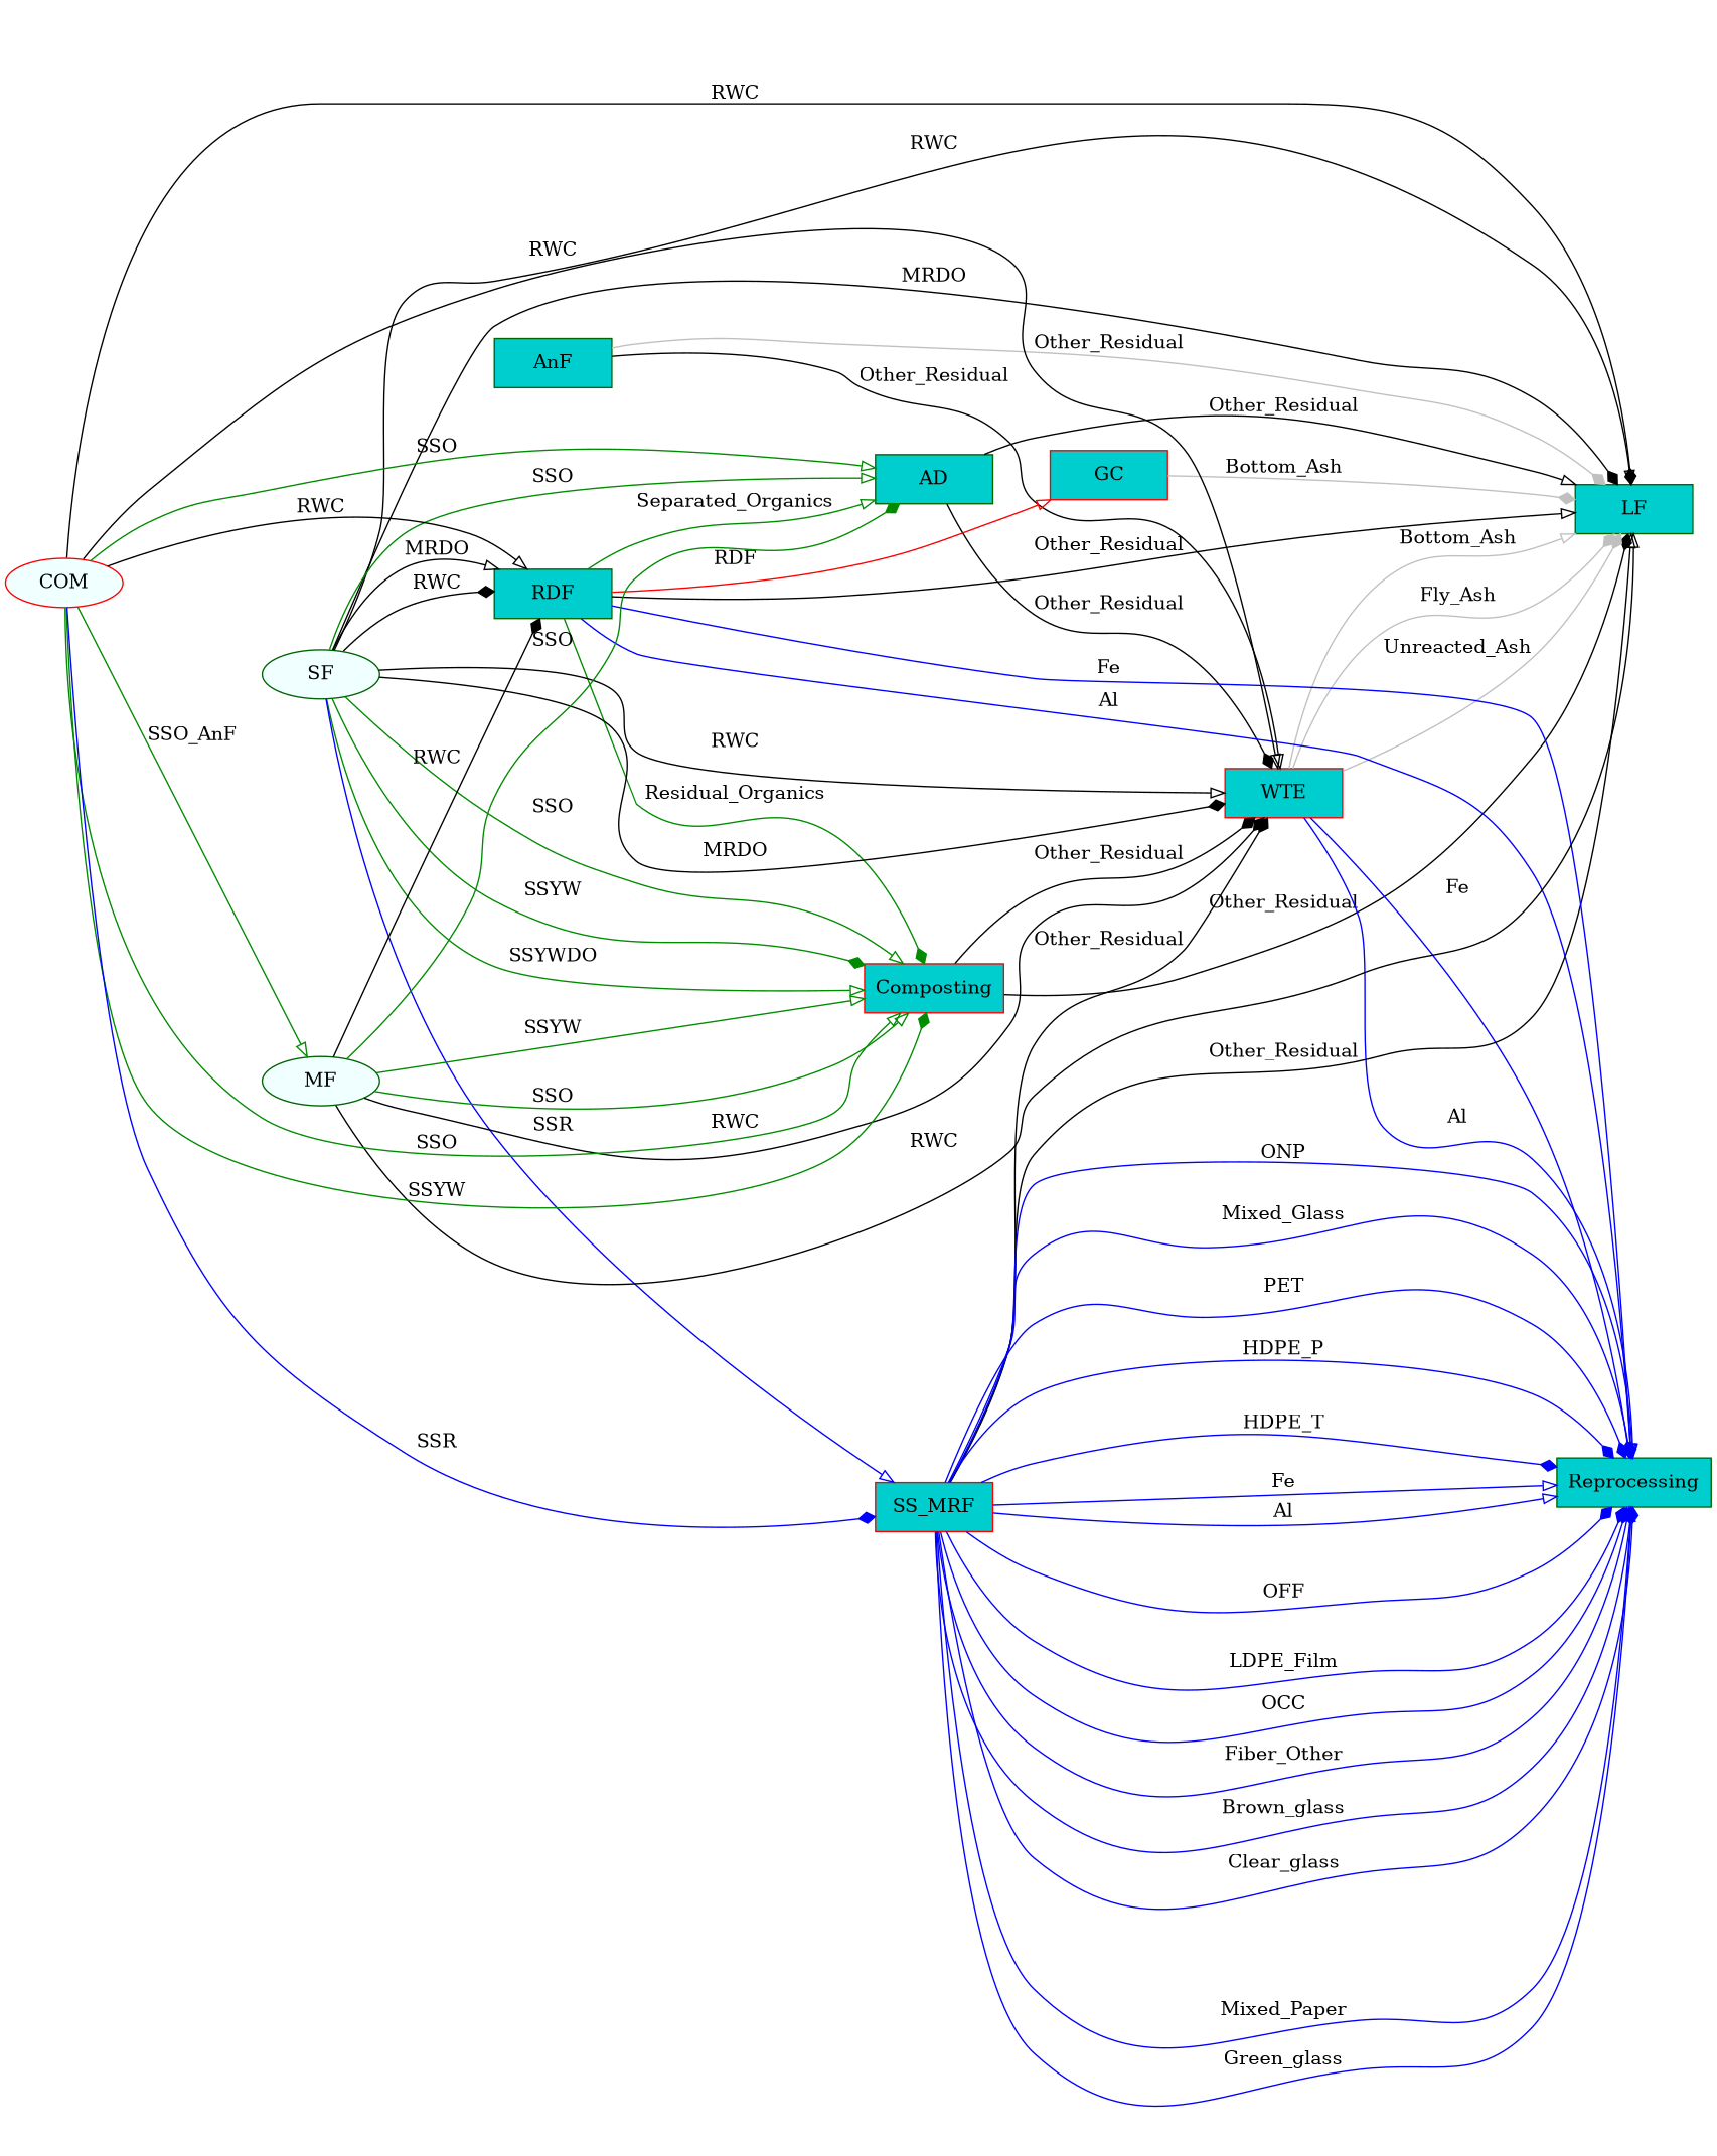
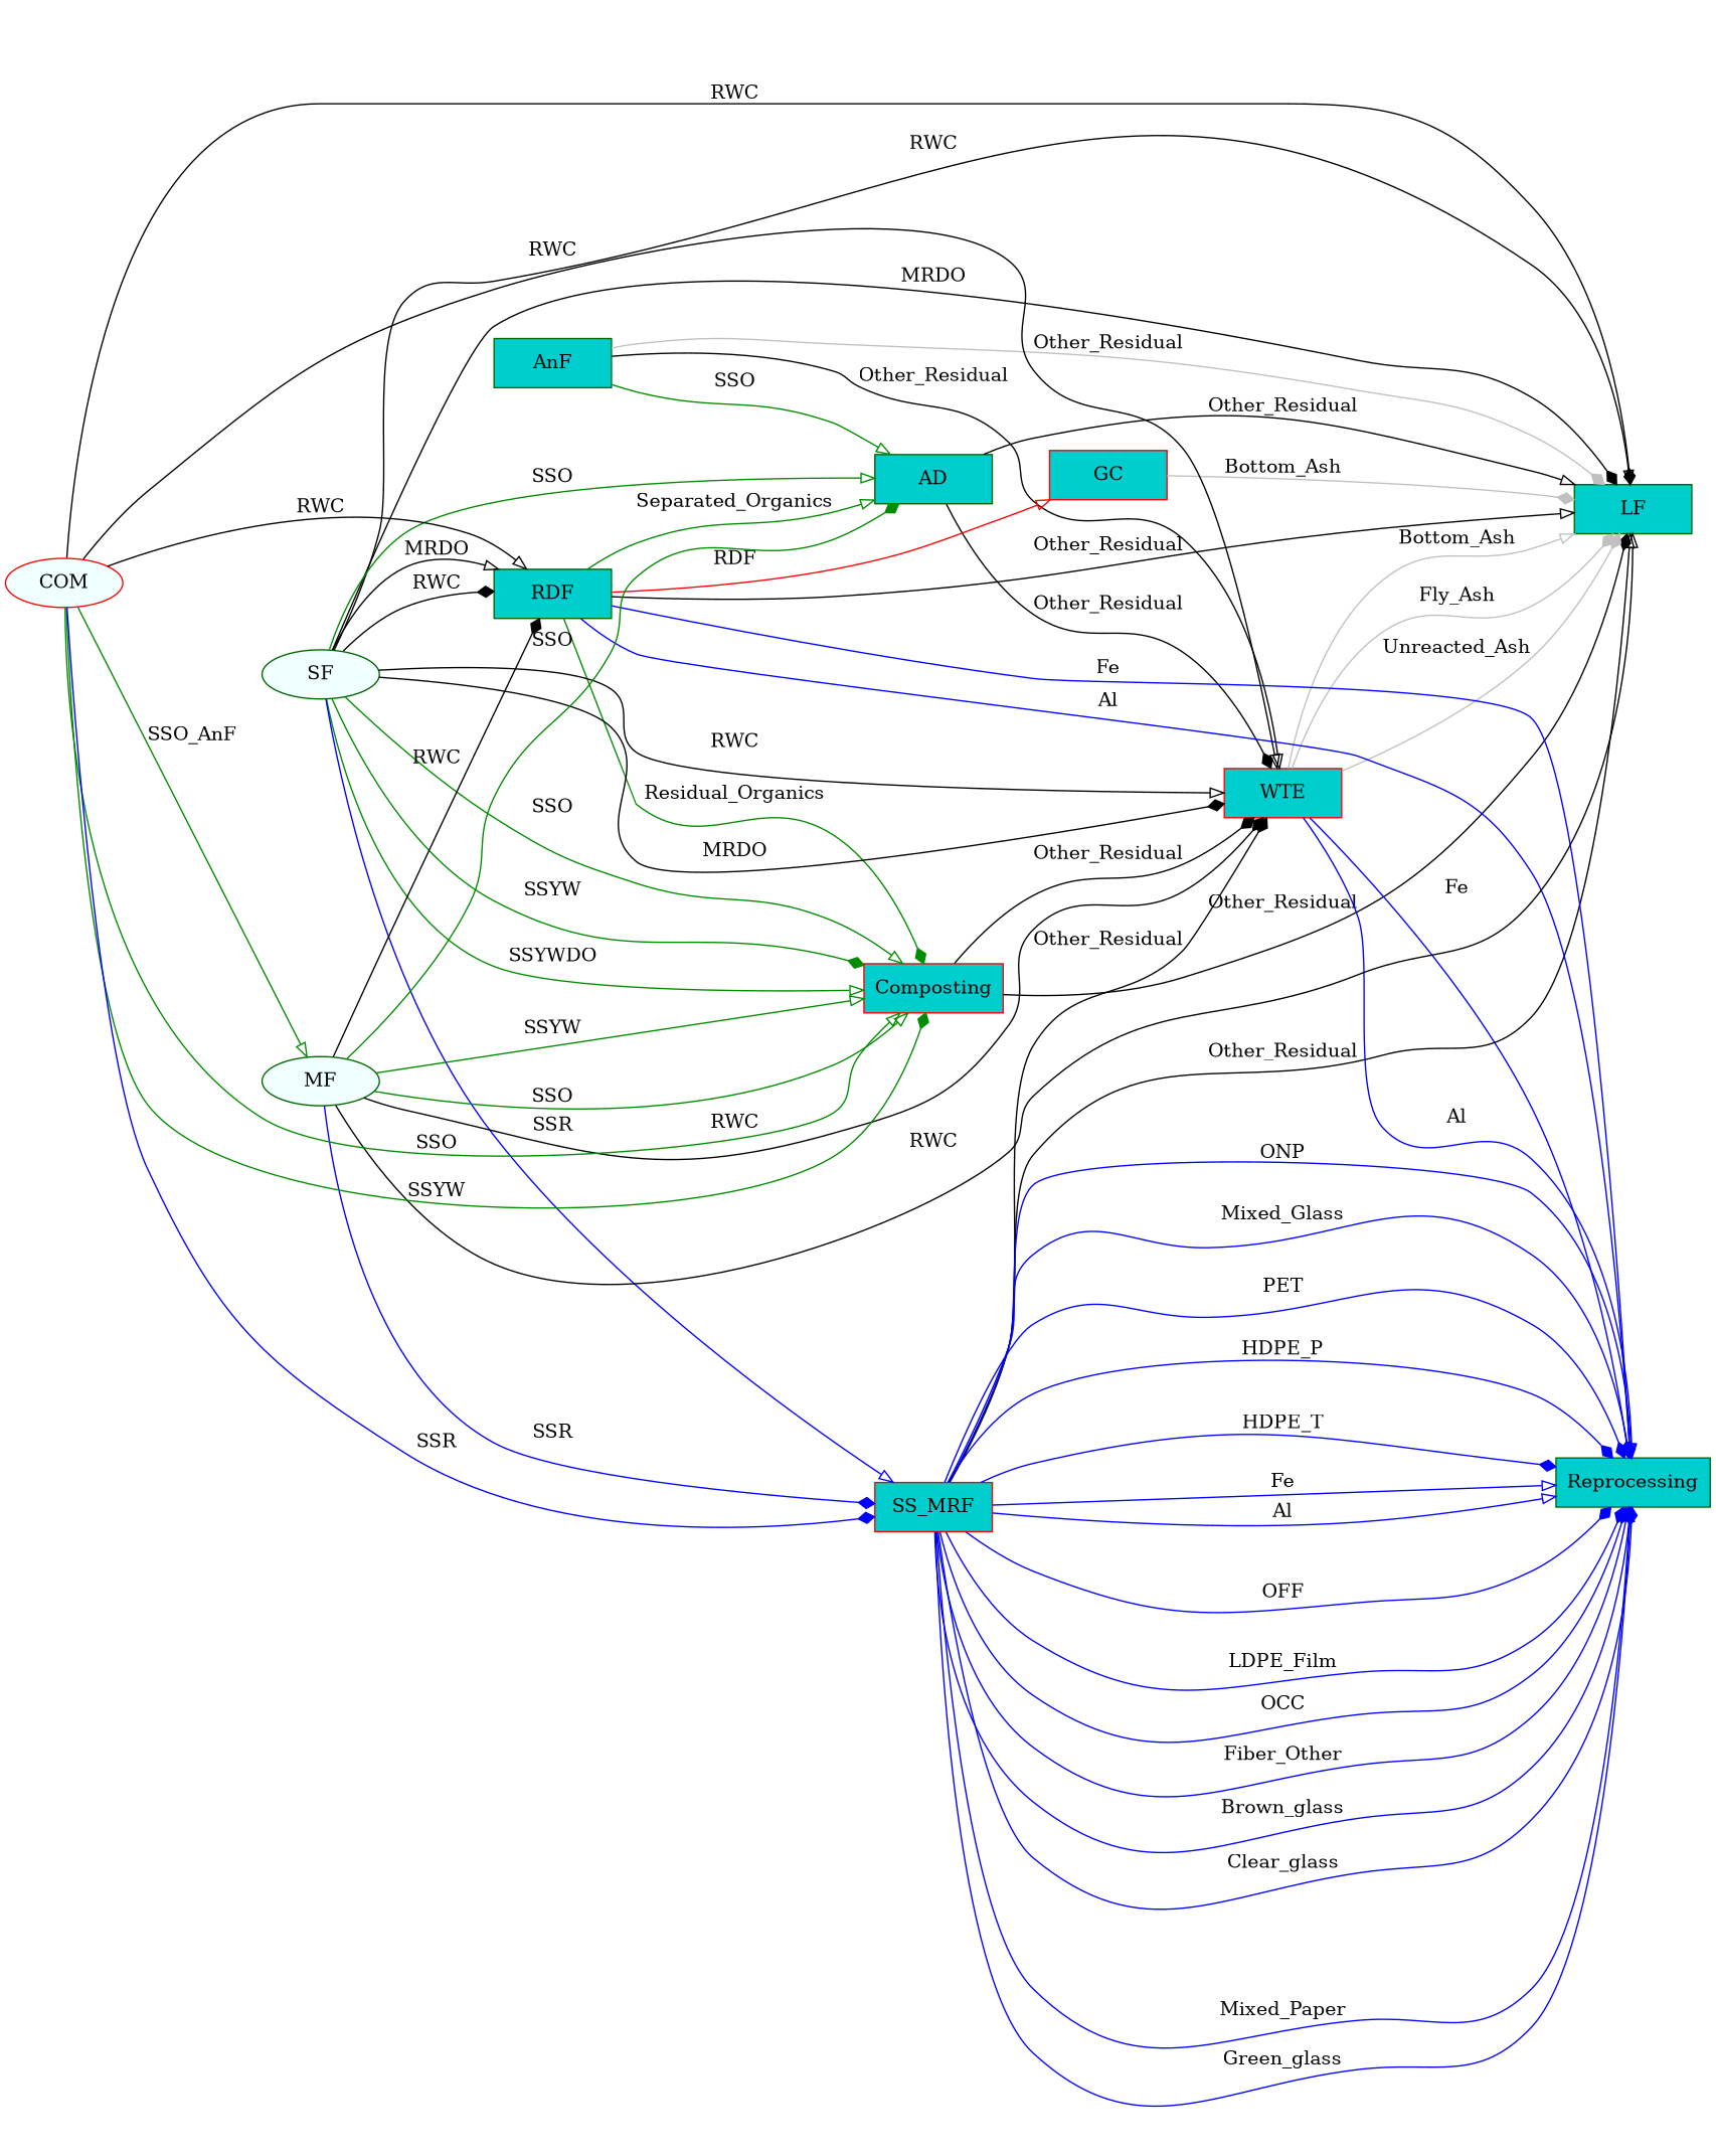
  digraph {
    rankdir=LR
    node [color=darkgreen fillcolor=cyan3 shape=rectangle style=filled]
    edge [arrowhead=diamond color=blue]
    LF [width=1.2]
    Composting [color=red width=1.2]
    WTE [color=red width=1.2]
    Reprocessing [width=1.2]
    AD [width=1.2]
    AnF [width=1.2]
    SS_MRF [color=red width=1.2]
    RDF [width=1.2]
    GC [color=red width=1.2]
    SF [fillcolor=azure shape=oval width=1.2]
    MF [fillcolor=azure shape=oval width=1.2]
    COM [color=red fillcolor=azure shape=oval width=1.2]
    Composting -> LF [color=black label=Other_Residual]
    Composting -> WTE [color=black label=Other_Residual]
    WTE -> LF [arrowhead=onormal color=gray label=Bottom_Ash]
    WTE -> LF [color=gray label=Fly_Ash]
    WTE -> LF [color=gray label=Unreacted_Ash]
    WTE -> Reprocessing [arrowhead=onormal label=Al]
    WTE -> Reprocessing [label=Fe]
    AD -> LF [arrowhead=onormal color=black label=Other_Residual]
    AD -> WTE [color=black label=Other_Residual]
    AnF -> LF [color=gray label=Other_Residual]
    AnF -> WTE [arrowhead=onormal color=black label=Other_Residual]
    SS_MRF -> LF [arrowhead=onormal color=black label=Other_Residual]
    SS_MRF -> WTE [color=black label=Other_Residual]
    SS_MRF -> Reprocessing [label=LDPE_Film]
    SS_MRF -> Reprocessing [label=OCC]
    SS_MRF -> Reprocessing [arrowhead=onormal label=Mixed_Paper]
    SS_MRF -> Reprocessing [arrowhead=onormal label=ONP]
    SS_MRF -> Reprocessing [label=OFF]
    SS_MRF -> Reprocessing [arrowhead=onormal label=Fiber_Other]
    SS_MRF -> Reprocessing [label=Brown_glass]
    SS_MRF -> Reprocessing [label=Clear_glass]
    SS_MRF -> Reprocessing [label=Green_glass]
    SS_MRF -> Reprocessing [label=Mixed_Glass]
    SS_MRF -> Reprocessing [label=PET]
    SS_MRF -> Reprocessing [label=HDPE_P]
    SS_MRF -> Reprocessing [label=HDPE_T]
    SS_MRF -> Reprocessing [arrowhead=onormal label=Fe]
    SS_MRF -> Reprocessing [arrowhead=onormal label=Al]
    RDF -> LF [arrowhead=onormal color=black label=Other_Residual]
    RDF -> Composting [color=green4 label=Residual_Organics]
    RDF -> Reprocessing [arrowhead=onormal label=Fe]
    RDF -> Reprocessing [label=Al]
    RDF -> AD [arrowhead=onormal color=green4 label=Separated_Organics]
    RDF -> GC [arrowhead=onormal color=red label=RDF]
    GC -> LF [color=gray label=Bottom_Ash]
    SF -> LF [arrowhead=onormal color=black label=RWC]
    SF -> LF [color=black label=MRDO]
    SF -> Composting [arrowhead=onormal color=green4 label=SSO]
    SF -> Composting [color=green4 label=SSYW]
    SF -> Composting [arrowhead=onormal color=green4 label=SSYWDO]
    SF -> WTE [arrowhead=onormal color=black label=RWC]
    SF -> WTE [color=black label=MRDO]
    SF -> AD [arrowhead=onormal color=green4 label=SSO]
    SF -> SS_MRF [arrowhead=onormal label=SSR]
    SF -> RDF [color=black label=RWC]
    SF -> RDF [arrowhead=onormal color=black label=MRDO]
    MF -> LF [arrowhead=onormal color=black label=RWC]
    MF -> Composting [arrowhead=onormal color=green4 label=SSO]
    MF -> Composting [arrowhead=onormal color=green4 label=SSYW]
    MF -> WTE [color=black label=RWC]
    MF -> AD [color=green4 label=SSO]
+   MF -> SS_MRF [label=SSR]
    MF -> RDF [color=black label=RWC]
    COM -> LF [color=black label=RWC]
    COM -> Composting [arrowhead=onormal color=green4 label=SSO]
    COM -> Composting [color=green4 label=SSYW]
    COM -> WTE [arrowhead=onormal color=black label=RWC]
-   COM -> AD [arrowhead=onormal color=green4 label=SSO]
+   AnF -> AD [arrowhead=onormal color=green4 label=SSO]
    COM -> SS_MRF [label=SSR]
    COM -> RDF [arrowhead=onormal color=black label=RWC]
    COM -> MF [arrowhead=onormal color=green4 label=SSO_AnF]
  }
